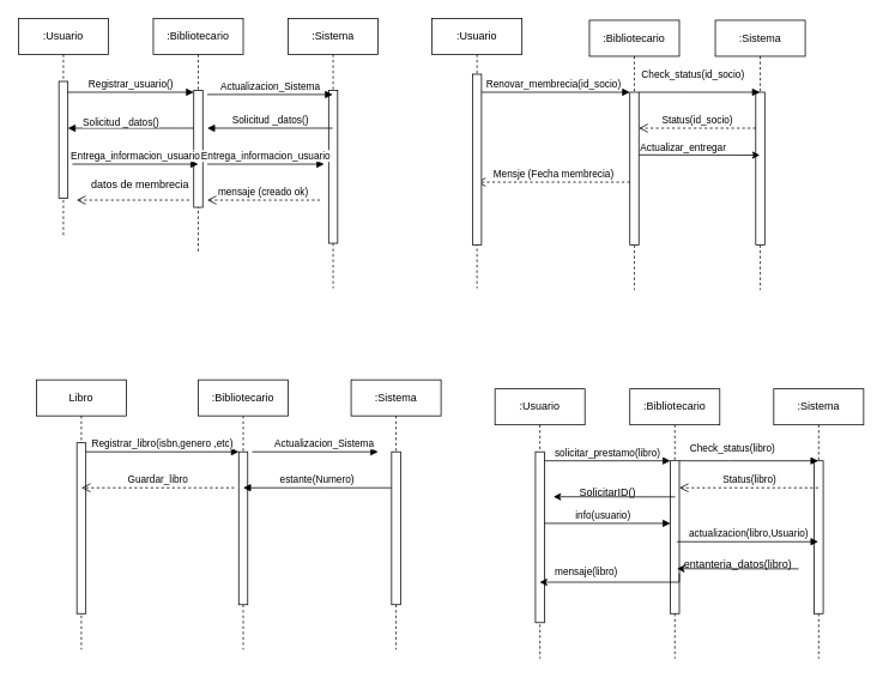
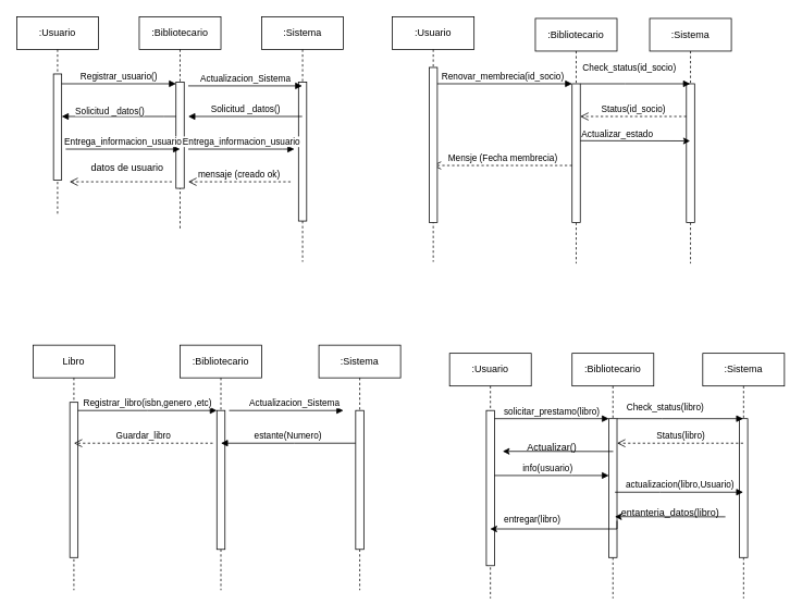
  <mxCell id="0" />
  <mxCell id="1" parent="0" />
  <mxCell id="2" value=":Usuario" style="shape=umlLifeline;perimeter=lifelinePerimeter;whiteSpace=wrap;html=1;container=0;dropTarget=0;collapsible=0;recursiveResize=0;outlineConnect=0;portConstraint=eastwest;newEdgeStyle={&quot;edgeStyle&quot;:&quot;elbowEdgeStyle&quot;,&quot;elbow&quot;:&quot;vertical&quot;,&quot;curved&quot;:0,&quot;rounded&quot;:0};" parent="1" vertex="1"><mxGeometry x="20" y="20" width="100" height="242" as="geometry" /></mxCell>
  <mxCell id="3" value="" style="html=1;points=[];perimeter=orthogonalPerimeter;outlineConnect=0;targetShapes=umlLifeline;portConstraint=eastwest;newEdgeStyle={&quot;edgeStyle&quot;:&quot;elbowEdgeStyle&quot;,&quot;elbow&quot;:&quot;vertical&quot;,&quot;curved&quot;:0,&quot;rounded&quot;:0};" parent="2" vertex="1"><mxGeometry x="45" y="70" width="10" height="130" as="geometry" /></mxCell>
  <mxCell id="4" value=":Bibliotecario" style="shape=umlLifeline;perimeter=lifelinePerimeter;whiteSpace=wrap;html=1;container=0;dropTarget=0;collapsible=0;recursiveResize=0;outlineConnect=0;portConstraint=eastwest;newEdgeStyle={&quot;edgeStyle&quot;:&quot;elbowEdgeStyle&quot;,&quot;elbow&quot;:&quot;vertical&quot;,&quot;curved&quot;:0,&quot;rounded&quot;:0};" parent="1" vertex="1"><mxGeometry x="170" y="20" width="100" height="262" as="geometry" /></mxCell>
  <mxCell id="5" value="" style="html=1;points=[];perimeter=orthogonalPerimeter;outlineConnect=0;targetShapes=umlLifeline;portConstraint=eastwest;newEdgeStyle={&quot;edgeStyle&quot;:&quot;elbowEdgeStyle&quot;,&quot;elbow&quot;:&quot;vertical&quot;,&quot;curved&quot;:0,&quot;rounded&quot;:0};" parent="4" vertex="1"><mxGeometry x="45" y="80" width="10" height="130" as="geometry" /></mxCell>
  <mxCell id="6" value="Registrar_usuario()" style="html=1;verticalAlign=bottom;endArrow=block;edgeStyle=elbowEdgeStyle;elbow=vertical;curved=0;rounded=0;" parent="1" source="3" target="5" edge="1"><mxGeometry relative="1" as="geometry"><mxPoint x="205" y="112" as="sourcePoint" /><Array as="points"><mxPoint x="190" y="102" /></Array></mxGeometry></mxCell>
  <mxCell id="7" value="" style="html=1;verticalAlign=bottom;endArrow=block;edgeStyle=elbowEdgeStyle;elbow=vertical;curved=0;rounded=0;" parent="1" source="5" target="3" edge="1"><mxGeometry relative="1" as="geometry"><mxPoint x="185" y="142" as="sourcePoint" /><Array as="points"><mxPoint x="200" y="142" /></Array><mxPoint x="340" y="192" as="targetPoint" /></mxGeometry></mxCell>
  <mxCell id="8" value=":Bibliotecario" style="shape=umlLifeline;perimeter=lifelinePerimeter;whiteSpace=wrap;html=1;container=0;dropTarget=0;collapsible=0;recursiveResize=0;outlineConnect=0;portConstraint=eastwest;newEdgeStyle={&quot;edgeStyle&quot;:&quot;elbowEdgeStyle&quot;,&quot;elbow&quot;:&quot;vertical&quot;,&quot;curved&quot;:0,&quot;rounded&quot;:0};" vertex="1" parent="1"><mxGeometry x="655" y="22" width="100" height="300" as="geometry" /></mxCell>
  <mxCell id="9" value="" style="html=1;points=[];perimeter=orthogonalPerimeter;outlineConnect=0;targetShapes=umlLifeline;portConstraint=eastwest;newEdgeStyle={&quot;edgeStyle&quot;:&quot;elbowEdgeStyle&quot;,&quot;elbow&quot;:&quot;vertical&quot;,&quot;curved&quot;:0,&quot;rounded&quot;:0};" vertex="1" parent="8"><mxGeometry x="45" y="80" width="10" height="170" as="geometry" /></mxCell>
  <mxCell id="10" value="Renovar_membrecia(id_socio)" style="html=1;verticalAlign=bottom;endArrow=block;edgeStyle=elbowEdgeStyle;elbow=vertical;curved=0;rounded=0;" edge="1" parent="1" source="39" target="9"><mxGeometry relative="1" as="geometry"><mxPoint x="600" y="102" as="sourcePoint" /><Array as="points"><mxPoint x="655" y="102" /></Array></mxGeometry></mxCell>
  <mxCell id="11" value="Mensje (Fecha membrecia)" style="html=1;verticalAlign=bottom;endArrow=open;dashed=1;endSize=8;edgeStyle=elbowEdgeStyle;elbow=vertical;curved=0;rounded=0;" edge="1" parent="1" target="39"><mxGeometry relative="1" as="geometry"><mxPoint x="574.667" y="202" as="targetPoint" /><Array as="points"><mxPoint x="665" y="202" /></Array><mxPoint x="700" y="202" as="sourcePoint" /></mxGeometry></mxCell>
  <mxCell id="12" value="Libro" style="shape=umlLifeline;perimeter=lifelinePerimeter;whiteSpace=wrap;html=1;container=0;dropTarget=0;collapsible=0;recursiveResize=0;outlineConnect=0;portConstraint=eastwest;newEdgeStyle={&quot;edgeStyle&quot;:&quot;elbowEdgeStyle&quot;,&quot;elbow&quot;:&quot;vertical&quot;,&quot;curved&quot;:0,&quot;rounded&quot;:0};" vertex="1" parent="1"><mxGeometry x="40" y="422" width="100" height="300" as="geometry" /></mxCell>
  <mxCell id="13" value="" style="html=1;points=[];perimeter=orthogonalPerimeter;outlineConnect=0;targetShapes=umlLifeline;portConstraint=eastwest;newEdgeStyle={&quot;edgeStyle&quot;:&quot;elbowEdgeStyle&quot;,&quot;elbow&quot;:&quot;vertical&quot;,&quot;curved&quot;:0,&quot;rounded&quot;:0};" vertex="1" parent="12"><mxGeometry x="45" y="70" width="10" height="190" as="geometry" /></mxCell>
  <mxCell id="14" value=":Bibliotecario" style="shape=umlLifeline;perimeter=lifelinePerimeter;whiteSpace=wrap;html=1;container=0;dropTarget=0;collapsible=0;recursiveResize=0;outlineConnect=0;portConstraint=eastwest;newEdgeStyle={&quot;edgeStyle&quot;:&quot;elbowEdgeStyle&quot;,&quot;elbow&quot;:&quot;vertical&quot;,&quot;curved&quot;:0,&quot;rounded&quot;:0};" vertex="1" parent="1"><mxGeometry x="220" y="422" width="100" height="300" as="geometry" /></mxCell>
  <mxCell id="15" value="" style="html=1;points=[];perimeter=orthogonalPerimeter;outlineConnect=0;targetShapes=umlLifeline;portConstraint=eastwest;newEdgeStyle={&quot;edgeStyle&quot;:&quot;elbowEdgeStyle&quot;,&quot;elbow&quot;:&quot;vertical&quot;,&quot;curved&quot;:0,&quot;rounded&quot;:0};" vertex="1" parent="14"><mxGeometry x="45" y="80" width="10" height="170" as="geometry" /></mxCell>
  <mxCell id="16" value="Registrar_libro(isbn,genero ,etc)" style="html=1;verticalAlign=bottom;endArrow=block;edgeStyle=elbowEdgeStyle;elbow=vertical;curved=0;rounded=0;" edge="1" parent="1" source="13" target="15"><mxGeometry relative="1" as="geometry"><mxPoint x="195" y="512" as="sourcePoint" /><Array as="points"><mxPoint x="180" y="502" /></Array><mxPoint as="offset" /></mxGeometry></mxCell>
  <mxCell id="17" value="Guardar_libro" style="html=1;verticalAlign=bottom;endArrow=open;dashed=1;endSize=8;edgeStyle=elbowEdgeStyle;elbow=vertical;curved=0;rounded=0;" edge="1" parent="1"><mxGeometry relative="1" as="geometry"><mxPoint x="90" y="542" as="targetPoint" /><Array as="points"><mxPoint x="185" y="542" /></Array><mxPoint x="260" y="542" as="sourcePoint" /><mxPoint as="offset" /></mxGeometry></mxCell>
  <mxCell id="18" value="estante(Numero)" style="html=1;verticalAlign=bottom;endArrow=block;edgeStyle=elbowEdgeStyle;elbow=vertical;curved=0;rounded=0;" edge="1" parent="1"><mxGeometry relative="1" as="geometry"><mxPoint x="435" y="542" as="sourcePoint" /><Array as="points"><mxPoint x="360" y="542" /></Array><mxPoint x="270" y="542" as="targetPoint" /></mxGeometry></mxCell>
  <mxCell id="19" value=":Sistema" style="shape=umlLifeline;perimeter=lifelinePerimeter;whiteSpace=wrap;html=1;container=0;dropTarget=0;collapsible=0;recursiveResize=0;outlineConnect=0;portConstraint=eastwest;newEdgeStyle={&quot;edgeStyle&quot;:&quot;elbowEdgeStyle&quot;,&quot;elbow&quot;:&quot;vertical&quot;,&quot;curved&quot;:0,&quot;rounded&quot;:0};" vertex="1" parent="1"><mxGeometry x="795" y="22" width="100" height="300" as="geometry" /></mxCell>
  <mxCell id="20" value="" style="html=1;points=[];perimeter=orthogonalPerimeter;outlineConnect=0;targetShapes=umlLifeline;portConstraint=eastwest;newEdgeStyle={&quot;edgeStyle&quot;:&quot;elbowEdgeStyle&quot;,&quot;elbow&quot;:&quot;vertical&quot;,&quot;curved&quot;:0,&quot;rounded&quot;:0};" vertex="1" parent="19"><mxGeometry x="45" y="80" width="10" height="170" as="geometry" /></mxCell>
  <mxCell id="21" value="Check_status(id_socio)" style="html=1;verticalAlign=bottom;endArrow=block;edgeStyle=elbowEdgeStyle;elbow=vertical;curved=0;rounded=0;" edge="1" parent="1" source="9" target="19"><mxGeometry x="-0.108" y="10" relative="1" as="geometry"><mxPoint x="715" y="106.71" as="sourcePoint" /><Array as="points"><mxPoint x="765" y="102" /></Array><mxPoint x="845" y="106.71" as="targetPoint" /><mxPoint as="offset" /></mxGeometry></mxCell>
  <mxCell id="22" value="Status(id_socio)" style="html=1;verticalAlign=bottom;endArrow=open;dashed=1;endSize=8;edgeStyle=elbowEdgeStyle;elbow=vertical;curved=0;rounded=0;" edge="1" parent="1"><mxGeometry relative="1" as="geometry"><mxPoint x="710" y="142" as="targetPoint" /><Array as="points"><mxPoint x="805" y="142" /></Array><mxPoint x="840" y="142" as="sourcePoint" /></mxGeometry></mxCell>
  <mxCell id="23" style="edgeStyle=elbowEdgeStyle;rounded=0;orthogonalLoop=1;jettySize=auto;html=1;elbow=vertical;curved=0;" edge="1" parent="1"><mxGeometry relative="1" as="geometry"><mxPoint x="710" y="171.717" as="sourcePoint" /><mxPoint x="844.5" y="171.717" as="targetPoint" /></mxGeometry></mxCell>
- <mxCell id="24" value="&lt;span style=&quot;color: rgb(0, 0, 0); font-family: Helvetica; font-size: 11px; font-style: normal; font-variant-ligatures: normal; font-variant-caps: normal; font-weight: 400; letter-spacing: normal; orphans: 2; text-align: center; text-indent: 0px; text-transform: none; widows: 2; word-spacing: 0px; -webkit-text-stroke-width: 0px; white-space: nowrap; background-color: rgb(255, 255, 255); text-decoration-thickness: initial; text-decoration-style: initial; text-decoration-color: initial; display: inline !important; float: none;&quot;&gt;Actualizar_entregar&lt;/span&gt;" style="text;whiteSpace=wrap;html=1;" vertex="1" parent="1"><mxGeometry x="710" y="150" width="140" height="40" as="geometry" /></mxCell>
+ <mxCell id="24" value="&lt;span style=&quot;color: rgb(0, 0, 0); font-family: Helvetica; font-size: 11px; font-style: normal; font-variant-ligatures: normal; font-variant-caps: normal; font-weight: 400; letter-spacing: normal; orphans: 2; text-align: center; text-indent: 0px; text-transform: none; widows: 2; word-spacing: 0px; -webkit-text-stroke-width: 0px; white-space: nowrap; background-color: rgb(255, 255, 255); text-decoration-thickness: initial; text-decoration-style: initial; text-decoration-color: initial; display: inline !important; float: none;&quot;&gt;Actualizar_estado&lt;/span&gt;" style="text;whiteSpace=wrap;html=1;" vertex="1" parent="1"><mxGeometry x="710" y="150" width="140" height="40" as="geometry" /></mxCell>
  <mxCell id="25" value=":Sistema" style="shape=umlLifeline;perimeter=lifelinePerimeter;whiteSpace=wrap;html=1;container=0;dropTarget=0;collapsible=0;recursiveResize=0;outlineConnect=0;portConstraint=eastwest;newEdgeStyle={&quot;edgeStyle&quot;:&quot;elbowEdgeStyle&quot;,&quot;elbow&quot;:&quot;vertical&quot;,&quot;curved&quot;:0,&quot;rounded&quot;:0};" vertex="1" parent="1"><mxGeometry x="390" y="422" width="100" height="300" as="geometry" /></mxCell>
  <mxCell id="26" value="" style="html=1;points=[];perimeter=orthogonalPerimeter;outlineConnect=0;targetShapes=umlLifeline;portConstraint=eastwest;newEdgeStyle={&quot;edgeStyle&quot;:&quot;elbowEdgeStyle&quot;,&quot;elbow&quot;:&quot;vertical&quot;,&quot;curved&quot;:0,&quot;rounded&quot;:0};" vertex="1" parent="25"><mxGeometry x="45" y="80" width="10" height="170" as="geometry" /></mxCell>
  <mxCell id="27" value=":Usuario" style="shape=umlLifeline;perimeter=lifelinePerimeter;whiteSpace=wrap;html=1;container=0;dropTarget=0;collapsible=0;recursiveResize=0;outlineConnect=0;portConstraint=eastwest;newEdgeStyle={&quot;edgeStyle&quot;:&quot;elbowEdgeStyle&quot;,&quot;elbow&quot;:&quot;vertical&quot;,&quot;curved&quot;:0,&quot;rounded&quot;:0};" vertex="1" parent="1"><mxGeometry x="550" y="432" width="100" height="300" as="geometry" /></mxCell>
  <mxCell id="28" value="" style="html=1;points=[];perimeter=orthogonalPerimeter;outlineConnect=0;targetShapes=umlLifeline;portConstraint=eastwest;newEdgeStyle={&quot;edgeStyle&quot;:&quot;elbowEdgeStyle&quot;,&quot;elbow&quot;:&quot;vertical&quot;,&quot;curved&quot;:0,&quot;rounded&quot;:0};" vertex="1" parent="27"><mxGeometry x="45" y="70" width="10" height="190" as="geometry" /></mxCell>
  <mxCell id="29" value=":Bibliotecario" style="shape=umlLifeline;perimeter=lifelinePerimeter;whiteSpace=wrap;html=1;container=0;dropTarget=0;collapsible=0;recursiveResize=0;outlineConnect=0;portConstraint=eastwest;newEdgeStyle={&quot;edgeStyle&quot;:&quot;elbowEdgeStyle&quot;,&quot;elbow&quot;:&quot;vertical&quot;,&quot;curved&quot;:0,&quot;rounded&quot;:0};" vertex="1" parent="1"><mxGeometry x="700" y="432" width="100" height="300" as="geometry" /></mxCell>
  <mxCell id="30" value="" style="html=1;points=[];perimeter=orthogonalPerimeter;outlineConnect=0;targetShapes=umlLifeline;portConstraint=eastwest;newEdgeStyle={&quot;edgeStyle&quot;:&quot;elbowEdgeStyle&quot;,&quot;elbow&quot;:&quot;vertical&quot;,&quot;curved&quot;:0,&quot;rounded&quot;:0};" vertex="1" parent="29"><mxGeometry x="45" y="80" width="10" height="170" as="geometry" /></mxCell>
  <mxCell id="31" value="solicitar_prestamo(libro)" style="html=1;verticalAlign=bottom;endArrow=block;edgeStyle=elbowEdgeStyle;elbow=vertical;curved=0;rounded=0;" edge="1" parent="1" source="28" target="30"><mxGeometry relative="1" as="geometry"><mxPoint x="715" y="522" as="sourcePoint" /><Array as="points"><mxPoint x="700" y="512" /></Array></mxGeometry></mxCell>
  <mxCell id="32" value=":Sistema" style="shape=umlLifeline;perimeter=lifelinePerimeter;whiteSpace=wrap;html=1;container=0;dropTarget=0;collapsible=0;recursiveResize=0;outlineConnect=0;portConstraint=eastwest;newEdgeStyle={&quot;edgeStyle&quot;:&quot;elbowEdgeStyle&quot;,&quot;elbow&quot;:&quot;vertical&quot;,&quot;curved&quot;:0,&quot;rounded&quot;:0};" vertex="1" parent="1"><mxGeometry x="860" y="432" width="100" height="300" as="geometry" /></mxCell>
  <mxCell id="33" value="" style="html=1;points=[];perimeter=orthogonalPerimeter;outlineConnect=0;targetShapes=umlLifeline;portConstraint=eastwest;newEdgeStyle={&quot;edgeStyle&quot;:&quot;elbowEdgeStyle&quot;,&quot;elbow&quot;:&quot;vertical&quot;,&quot;curved&quot;:0,&quot;rounded&quot;:0};" vertex="1" parent="32"><mxGeometry x="45" y="80" width="10" height="170" as="geometry" /></mxCell>
  <mxCell id="34" value="Check_status(libro)" style="html=1;verticalAlign=bottom;endArrow=block;edgeStyle=elbowEdgeStyle;elbow=vertical;curved=0;rounded=0;" edge="1" parent="1" source="30" target="32"><mxGeometry x="-0.231" y="5" relative="1" as="geometry"><mxPoint x="760" y="516.71" as="sourcePoint" /><Array as="points"><mxPoint x="810" y="512" /></Array><mxPoint x="890" y="516.71" as="targetPoint" /><mxPoint as="offset" /></mxGeometry></mxCell>
  <mxCell id="35" value="Status(libro)" style="html=1;verticalAlign=bottom;endArrow=open;dashed=1;endSize=8;edgeStyle=elbowEdgeStyle;elbow=vertical;curved=0;rounded=0;" edge="1" parent="1" source="32"><mxGeometry relative="1" as="geometry"><mxPoint x="755" y="542" as="targetPoint" /><Array as="points"><mxPoint x="850" y="542" /></Array><mxPoint x="885" y="542" as="sourcePoint" /></mxGeometry></mxCell>
  <mxCell id="36" style="edgeStyle=elbowEdgeStyle;rounded=0;orthogonalLoop=1;jettySize=auto;html=1;elbow=vertical;curved=0;" edge="1" parent="1"><mxGeometry relative="1" as="geometry"><mxPoint x="755" y="637" as="sourcePoint" /><mxPoint x="599.667" y="647" as="targetPoint" /><Array as="points"><mxPoint x="735.5" y="647" /></Array></mxGeometry></mxCell>
  <mxCell id="37" value=":Sistema" style="shape=umlLifeline;perimeter=lifelinePerimeter;whiteSpace=wrap;html=1;container=0;dropTarget=0;collapsible=0;recursiveResize=0;outlineConnect=0;portConstraint=eastwest;newEdgeStyle={&quot;edgeStyle&quot;:&quot;elbowEdgeStyle&quot;,&quot;elbow&quot;:&quot;vertical&quot;,&quot;curved&quot;:0,&quot;rounded&quot;:0};" vertex="1" parent="1"><mxGeometry x="320" y="20" width="100" height="300" as="geometry" /></mxCell>
  <mxCell id="38" value="" style="html=1;points=[];perimeter=orthogonalPerimeter;outlineConnect=0;targetShapes=umlLifeline;portConstraint=eastwest;newEdgeStyle={&quot;edgeStyle&quot;:&quot;elbowEdgeStyle&quot;,&quot;elbow&quot;:&quot;vertical&quot;,&quot;curved&quot;:0,&quot;rounded&quot;:0};" vertex="1" parent="37"><mxGeometry x="45" y="80" width="10" height="170" as="geometry" /></mxCell>
  <mxCell id="39" value=":Usuario" style="shape=umlLifeline;perimeter=lifelinePerimeter;whiteSpace=wrap;html=1;container=0;dropTarget=0;collapsible=0;recursiveResize=0;outlineConnect=0;portConstraint=eastwest;newEdgeStyle={&quot;edgeStyle&quot;:&quot;elbowEdgeStyle&quot;,&quot;elbow&quot;:&quot;vertical&quot;,&quot;curved&quot;:0,&quot;rounded&quot;:0};" vertex="1" parent="1"><mxGeometry x="480" y="20" width="100" height="300" as="geometry" /></mxCell>
  <mxCell id="40" value="" style="html=1;points=[];perimeter=orthogonalPerimeter;outlineConnect=0;targetShapes=umlLifeline;portConstraint=eastwest;newEdgeStyle={&quot;edgeStyle&quot;:&quot;elbowEdgeStyle&quot;,&quot;elbow&quot;:&quot;vertical&quot;,&quot;curved&quot;:0,&quot;rounded&quot;:0};" vertex="1" parent="39"><mxGeometry x="45" y="62" width="10" height="190" as="geometry" /></mxCell>
  <mxCell id="41" value="Actualizacion_Sistema" style="html=1;verticalAlign=bottom;endArrow=block;edgeStyle=elbowEdgeStyle;elbow=vertical;curved=0;rounded=0;" edge="1" parent="1" target="37"><mxGeometry relative="1" as="geometry"><mxPoint x="230" y="104.58" as="sourcePoint" /><Array as="points"><mxPoint x="345" y="104.58" /></Array><mxPoint x="340" y="105" as="targetPoint" /></mxGeometry></mxCell>
  <mxCell id="42" value="Solicitud _datos()" style="html=1;verticalAlign=bottom;endArrow=block;edgeStyle=elbowEdgeStyle;elbow=vertical;curved=0;rounded=0;" edge="1" parent="1" source="37"><mxGeometry relative="1" as="geometry"><mxPoint x="350" y="142" as="sourcePoint" /><Array as="points"><mxPoint x="320" y="142" /></Array><mxPoint x="230" y="142" as="targetPoint" /><mxPoint as="offset" /></mxGeometry></mxCell>
  <mxCell id="43" value="&lt;span style=&quot;color: rgb(0, 0, 0); font-family: Helvetica; font-size: 11px; font-style: normal; font-variant-ligatures: normal; font-variant-caps: normal; font-weight: 400; letter-spacing: normal; orphans: 2; text-align: center; text-indent: 0px; text-transform: none; widows: 2; word-spacing: 0px; -webkit-text-stroke-width: 0px; white-space: nowrap; background-color: rgb(255, 255, 255); text-decoration-thickness: initial; text-decoration-style: initial; text-decoration-color: initial; display: inline !important; float: none;&quot;&gt;Solicitud _datos()&lt;/span&gt;" style="text;whiteSpace=wrap;html=1;" vertex="1" parent="1"><mxGeometry x="90" y="122" width="120" height="40" as="geometry" /></mxCell>
  <mxCell id="44" value="Entrega_informacion_usuario" style="html=1;verticalAlign=bottom;endArrow=block;edgeStyle=elbowEdgeStyle;elbow=vertical;curved=0;rounded=0;" edge="1" parent="1"><mxGeometry relative="1" as="geometry"><mxPoint x="80" y="182" as="sourcePoint" /><Array as="points"><mxPoint x="195" y="182" /></Array><mxPoint x="220" y="182" as="targetPoint" /></mxGeometry></mxCell>
  <mxCell id="45" value="Entrega_informacion_usuario" style="html=1;verticalAlign=bottom;endArrow=block;edgeStyle=elbowEdgeStyle;elbow=vertical;curved=0;rounded=0;" edge="1" parent="1"><mxGeometry relative="1" as="geometry"><mxPoint x="230" y="182" as="sourcePoint" /><Array as="points"><mxPoint x="345" y="182" /></Array><mxPoint x="360" y="182" as="targetPoint" /></mxGeometry></mxCell>
  <mxCell id="46" value="mensaje (creado ok)" style="html=1;verticalAlign=bottom;endArrow=open;dashed=1;endSize=8;edgeStyle=elbowEdgeStyle;elbow=vertical;curved=0;rounded=0;" edge="1" parent="1"><mxGeometry relative="1" as="geometry"><mxPoint x="229.997" y="222" as="targetPoint" /><Array as="points"><mxPoint x="320.33" y="222" /></Array><mxPoint x="355.33" y="222" as="sourcePoint" /></mxGeometry></mxCell>
  <mxCell id="47" value="" style="html=1;verticalAlign=bottom;endArrow=open;dashed=1;endSize=8;edgeStyle=elbowEdgeStyle;elbow=vertical;curved=0;rounded=0;" edge="1" parent="1"><mxGeometry relative="1" as="geometry"><mxPoint x="84.667" y="222" as="targetPoint" /><Array as="points"><mxPoint x="175" y="222" /></Array><mxPoint x="210" y="222" as="sourcePoint" /></mxGeometry></mxCell>
- <mxCell id="48" value="datos de membrecia" style="text;html=1;align=center;verticalAlign=middle;resizable=0;points=[];autosize=1;strokeColor=none;fillColor=none;" vertex="1" parent="1"><mxGeometry x="90" y="190" width="130" height="30" as="geometry" /></mxCell>
+ <mxCell id="48" value="datos de usuario" style="text;html=1;align=center;verticalAlign=middle;resizable=0;points=[];autosize=1;strokeColor=none;fillColor=none;" vertex="1" parent="1"><mxGeometry x="90" y="190" width="130" height="30" as="geometry" /></mxCell>
  <mxCell id="49" value="Actualizacion_Sistema" style="html=1;verticalAlign=bottom;endArrow=block;edgeStyle=elbowEdgeStyle;elbow=vertical;curved=0;rounded=0;" edge="1" parent="1"><mxGeometry x="0.139" relative="1" as="geometry"><mxPoint x="280" y="502" as="sourcePoint" /><Array as="points"><mxPoint x="395" y="502" /></Array><mxPoint x="420" y="502.42" as="targetPoint" /><mxPoint as="offset" /></mxGeometry></mxCell>
- <mxCell id="50" value="&lt;span style=&quot;color: rgb(0, 0, 0); font-family: Helvetica; font-size: 11px; font-style: normal; font-variant-ligatures: normal; font-variant-caps: normal; font-weight: 400; letter-spacing: normal; orphans: 2; text-align: center; text-indent: 0px; text-transform: none; widows: 2; word-spacing: 0px; -webkit-text-stroke-width: 0px; white-space: nowrap; background-color: rgb(255, 255, 255); text-decoration-thickness: initial; text-decoration-style: initial; text-decoration-color: initial; display: inline !important; float: none;&quot;&gt;mensaje(libro)&lt;/span&gt;" style="text;whiteSpace=wrap;html=1;" vertex="1" parent="1"><mxGeometry x="615" y="622" width="140" height="40" as="geometry" /></mxCell>
+ <mxCell id="50" value="&lt;span style=&quot;color: rgb(0, 0, 0); font-family: Helvetica; font-size: 11px; font-style: normal; font-variant-ligatures: normal; font-variant-caps: normal; font-weight: 400; letter-spacing: normal; orphans: 2; text-align: center; text-indent: 0px; text-transform: none; widows: 2; word-spacing: 0px; -webkit-text-stroke-width: 0px; white-space: nowrap; background-color: rgb(255, 255, 255); text-decoration-thickness: initial; text-decoration-style: initial; text-decoration-color: initial; display: inline !important; float: none;&quot;&gt;entregar(libro)&lt;/span&gt;" style="text;whiteSpace=wrap;html=1;" vertex="1" parent="1"><mxGeometry x="615" y="622" width="140" height="40" as="geometry" /></mxCell>
  <mxCell id="51" value="info(usuario)" style="html=1;verticalAlign=bottom;endArrow=block;edgeStyle=elbowEdgeStyle;elbow=vertical;curved=0;rounded=0;" edge="1" parent="1"><mxGeometry x="-0.071" relative="1" as="geometry"><mxPoint x="605" y="581.58" as="sourcePoint" /><Array as="points"><mxPoint x="700" y="581.58" /></Array><mxPoint x="745" y="581.58" as="targetPoint" /><mxPoint as="offset" /></mxGeometry></mxCell>
  <mxCell id="52" style="edgeStyle=elbowEdgeStyle;rounded=0;orthogonalLoop=1;jettySize=auto;html=1;elbow=vertical;curved=0;" edge="1" parent="1"><mxGeometry relative="1" as="geometry"><mxPoint x="750.33" y="552.173" as="sourcePoint" /><mxPoint x="614.997" y="552.173" as="targetPoint" /></mxGeometry></mxCell>
- <mxCell id="53" value="SolicitarID()" style="text;html=1;align=center;verticalAlign=middle;resizable=0;points=[];autosize=1;strokeColor=none;fillColor=none;" vertex="1" parent="1"><mxGeometry x="630" y="532" width="90" height="30" as="geometry" /></mxCell>
+ <mxCell id="53" value="Actualizar()" style="text;html=1;align=center;verticalAlign=middle;resizable=0;points=[];autosize=1;strokeColor=none;fillColor=none;" vertex="1" parent="1"><mxGeometry x="630" y="532" width="90" height="30" as="geometry" /></mxCell>
  <mxCell id="54" style="edgeStyle=elbowEdgeStyle;rounded=0;orthogonalLoop=1;jettySize=auto;html=1;elbow=vertical;curved=0;" edge="1" parent="1"><mxGeometry relative="1" as="geometry"><mxPoint x="887.67" y="632.173" as="sourcePoint" /><mxPoint x="752.337" y="632.173" as="targetPoint" /></mxGeometry></mxCell>
  <mxCell id="55" value="entanteria_datos(libro)" style="text;html=1;align=center;verticalAlign=middle;resizable=0;points=[];autosize=1;strokeColor=none;fillColor=none;" vertex="1" parent="1"><mxGeometry x="750" y="612" width="140" height="30" as="geometry" /></mxCell>
  <mxCell id="56" value="actualizacion(libro,Usuario)" style="html=1;verticalAlign=bottom;endArrow=block;edgeStyle=elbowEdgeStyle;elbow=vertical;curved=0;rounded=0;" edge="1" parent="1" target="32"><mxGeometry relative="1" as="geometry"><mxPoint x="752.5" y="602" as="sourcePoint" /><Array as="points"><mxPoint x="807.5" y="602" /></Array><mxPoint x="887.5" y="602" as="targetPoint" /><mxPoint as="offset" /></mxGeometry></mxCell>
